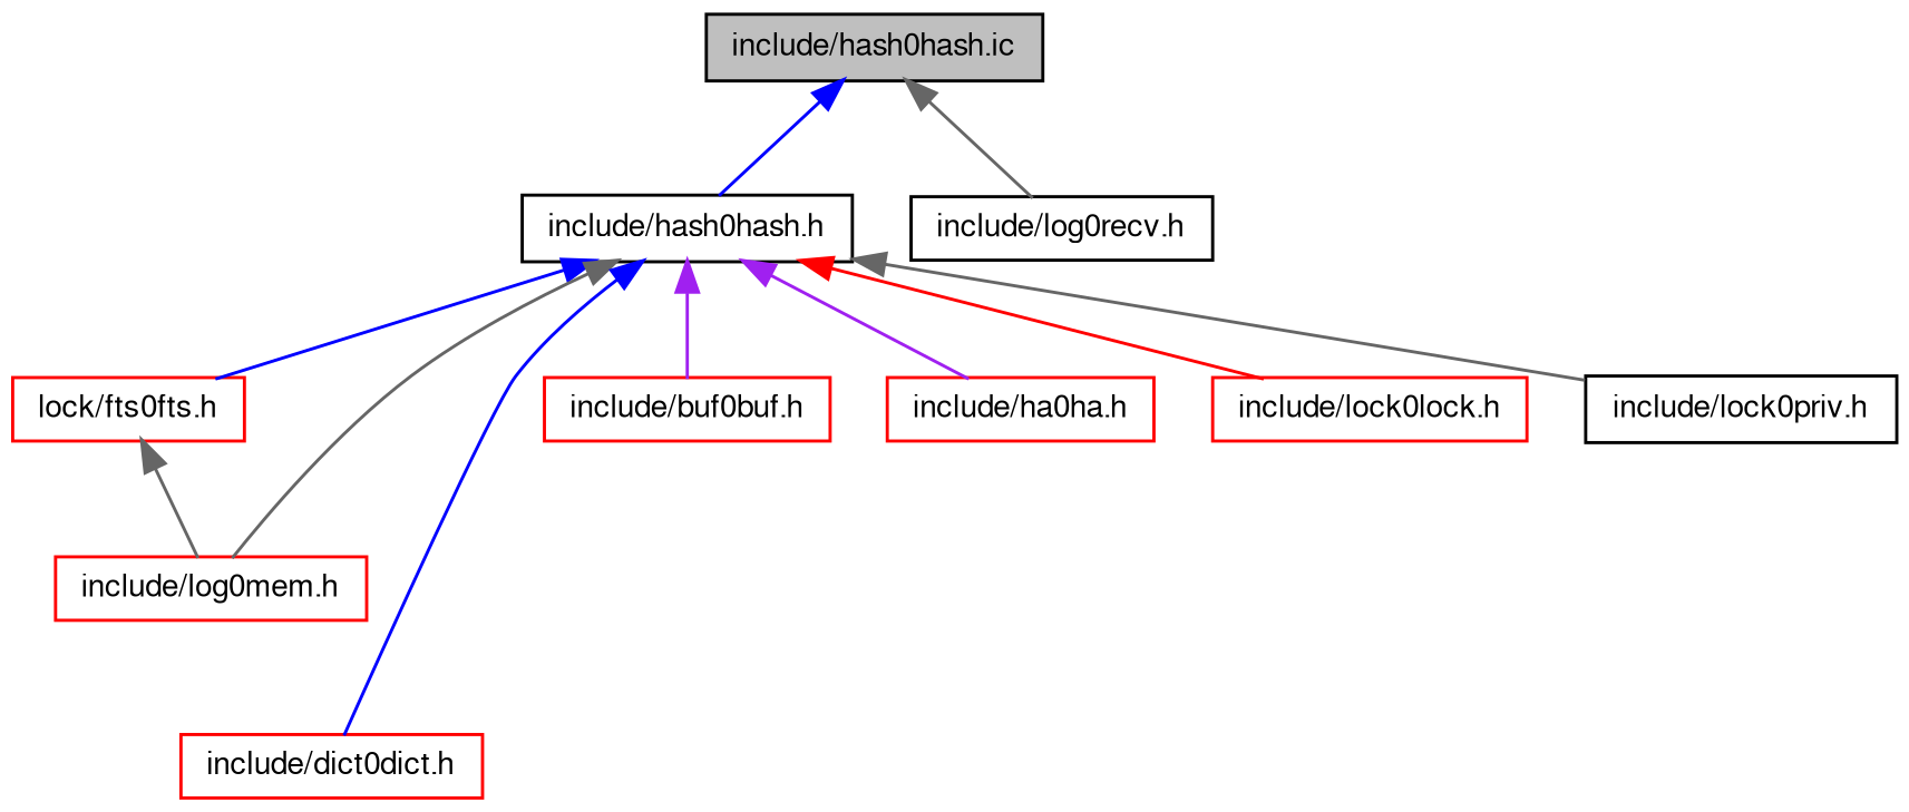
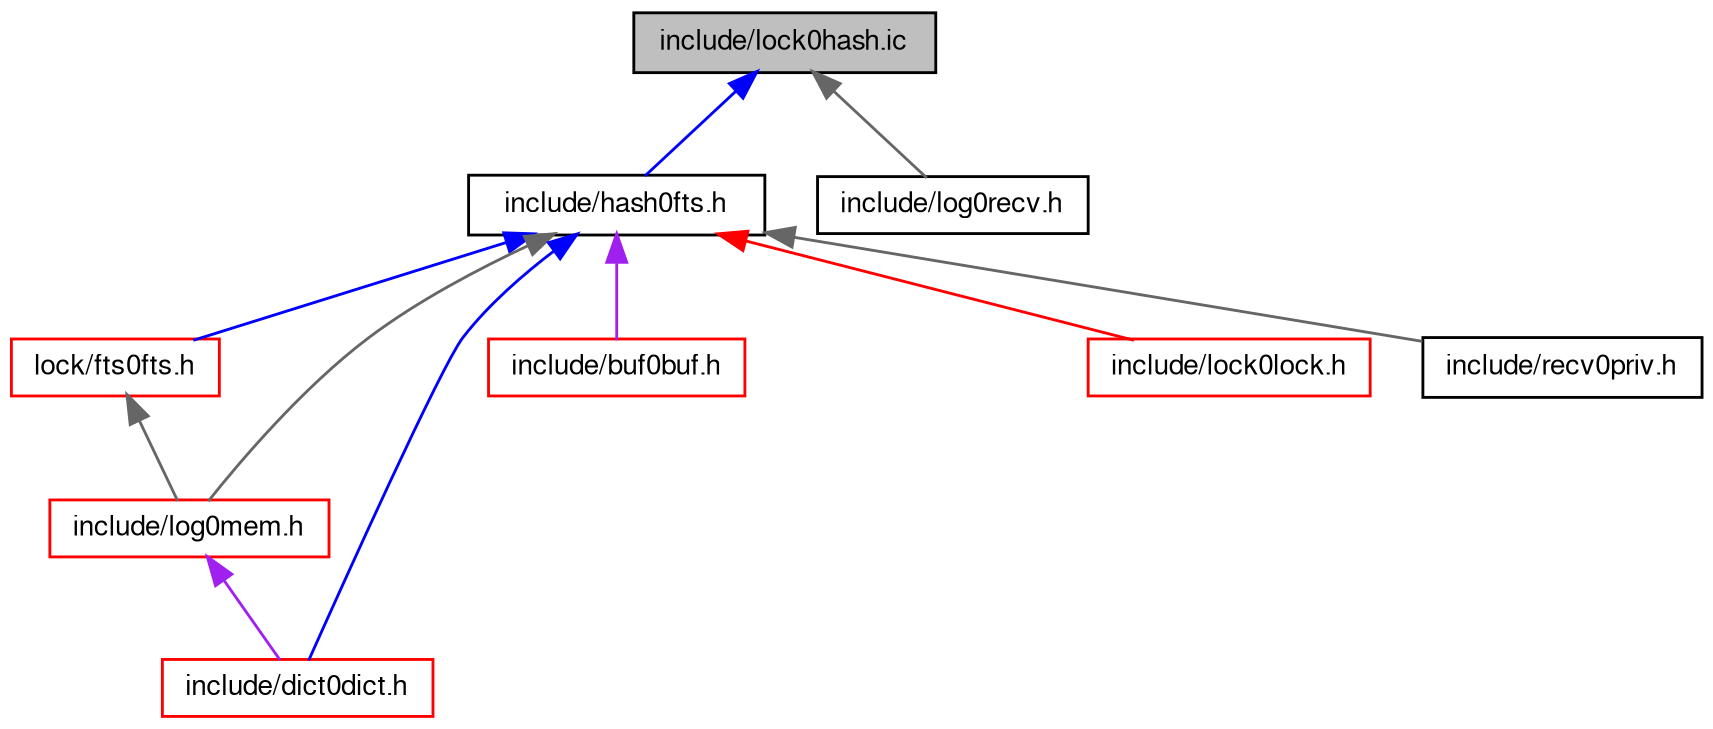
  digraph {
    node [color=red fontname=FreeSans fontsize=10 shape=record]
    edge [color=gray40 dir=back fontname=FreeSans fontsize=10 labelfontname=FreeSans labelfontsize=10 style=solid]
-   n1 [color=black fillcolor=grey75 fontcolor=black height=0.2 label="include/hash0hash.ic" style=filled width=0.4]
-   n2 [color=black height=0.2 label="include/hash0hash.h" width=0.4]
+   n1 [color=black fillcolor=grey75 fontcolor=black height=0.2 label="include/lock0hash.ic" style=filled width=0.4]
+   n2 [color=black height=0.2 label="include/hash0fts.h" width=0.4]
    n3 [color=black height=0.2 label="include/log0recv.h" width=0.4]
    n4 [height=0.2 label="lock/fts0fts.h" width=0.4]
    n5 [height=0.2 label="include/log0mem.h" width=0.4]
    n6 [height=0.2 label="include/dict0dict.h" width=0.4]
    n7 [height=0.2 label="include/buf0buf.h" width=0.4]
-   n8 [height=0.2 label="include/ha0ha.h" width=0.4]
    n9 [height=0.2 label="include/lock0lock.h" width=0.4]
-   n10 [color=black height=0.2 label="include/lock0priv.h" width=0.4]
+   n10 [color=black height=0.2 label="include/recv0priv.h" width=0.4]
    n1 -> n2 [color=blue]
    n1 -> n3
    n2 -> n4 [color=blue]
    n2 -> n5
    n2 -> n6 [color=blue]
    n2 -> n7 [color=purple]
-   n2 -> n8 [color=purple]
    n2 -> n9 [color=red]
    n2 -> n10
    n4 -> n5
+   n5 -> n6 [color=purple]
  }
